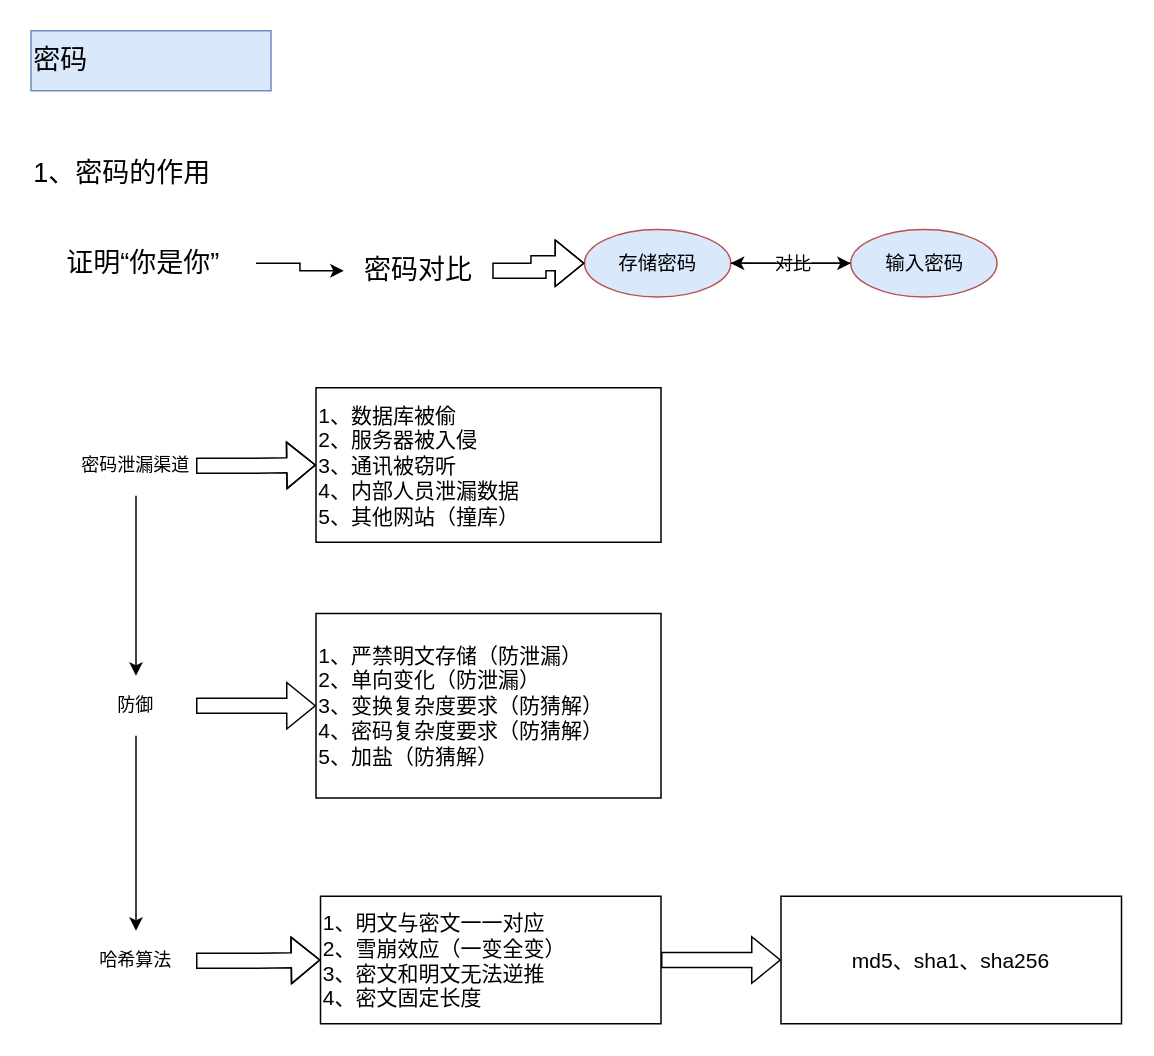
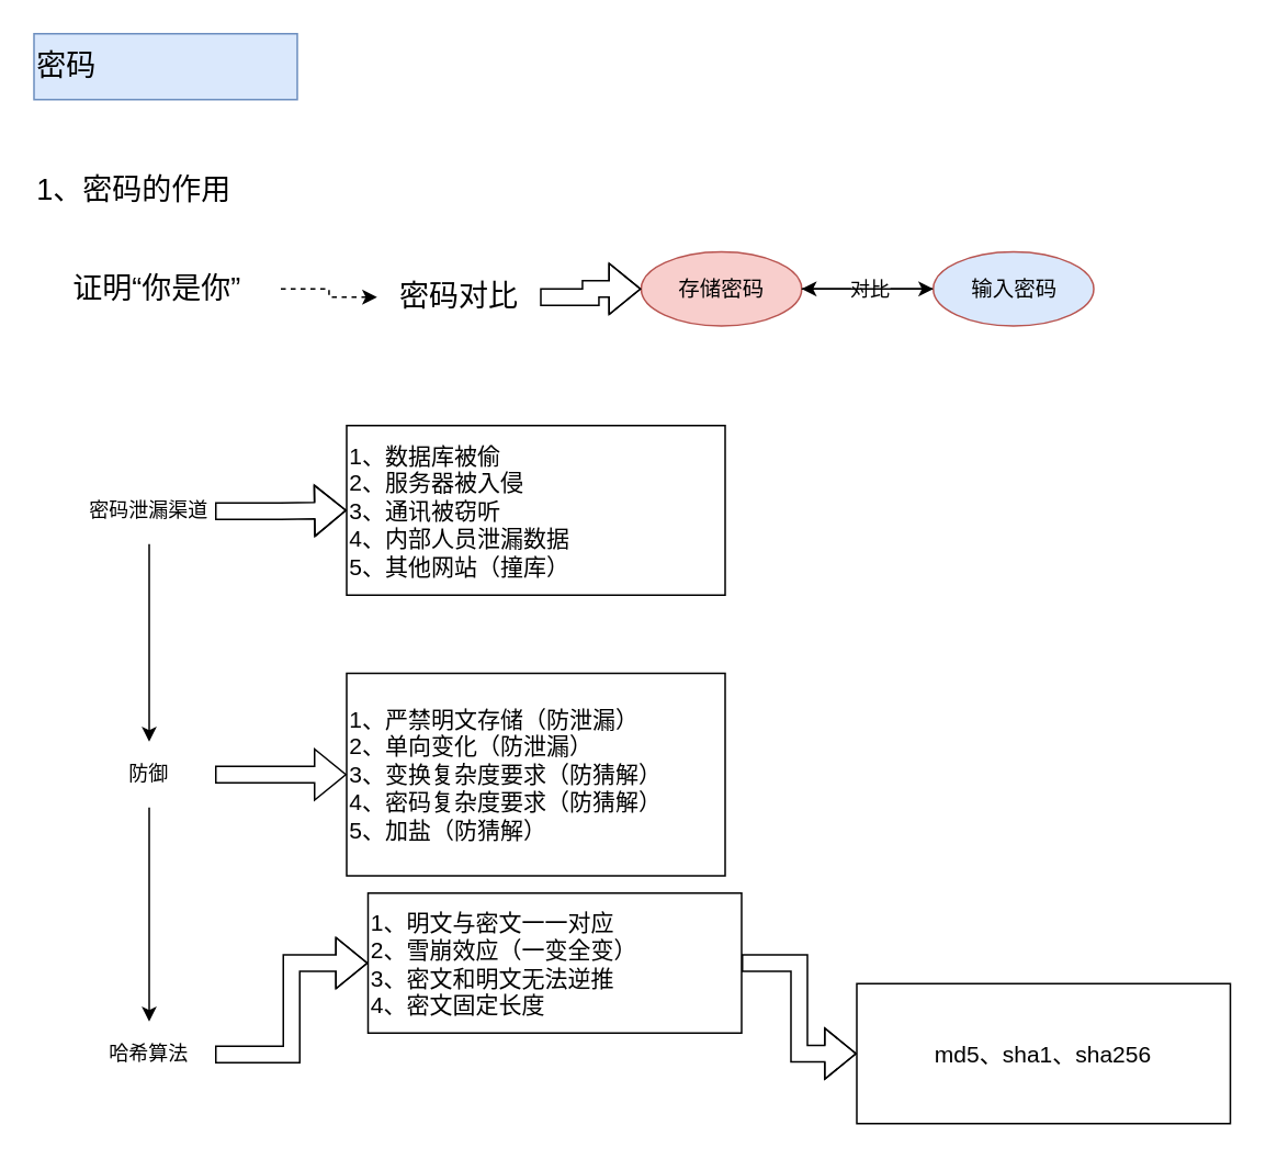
  <mxCell id="0" />
  <mxCell id="1" parent="0" />
  <mxCell id="2" value="密码" style="text;html=1;strokeColor=#6c8ebf;fillColor=#dae8fc;align=left;verticalAlign=middle;whiteSpace=wrap;rounded=0;fontSize=18;" vertex="1" parent="1"><mxGeometry x="20" y="20" width="160" height="40" as="geometry" /></mxCell>
  <mxCell id="3" value="1、密码的作用" style="text;html=1;strokeColor=none;fillColor=none;align=left;verticalAlign=middle;whiteSpace=wrap;rounded=0;fontSize=18;" vertex="1" parent="1"><mxGeometry x="20" y="100" width="150" height="30" as="geometry" /></mxCell>
  <mxCell id="4" value="" style="group" vertex="1" connectable="0" parent="1"><mxGeometry x="20" y="152.5" width="644" height="45" as="geometry" /></mxCell>
  <mxCell id="5" value="证明“你是你”" style="text;html=1;strokeColor=none;fillColor=none;align=center;verticalAlign=middle;whiteSpace=wrap;rounded=0;fontSize=18;" vertex="1" parent="4"><mxGeometry y="7.5" width="150" height="30" as="geometry" /></mxCell>
  <mxCell id="6" value="密码对比" style="text;html=1;strokeColor=none;fillColor=none;align=center;verticalAlign=middle;whiteSpace=wrap;rounded=0;fontSize=18;" vertex="1" parent="4"><mxGeometry x="208.5" y="12.5" width="99" height="30" as="geometry" /></mxCell>
- <mxCell id="7" style="edgeStyle=orthogonalEdgeStyle;rounded=0;orthogonalLoop=1;jettySize=auto;html=1;entryX=0;entryY=0.5;entryDx=0;entryDy=0;" edge="1" parent="4" source="5" target="6"><mxGeometry relative="1" as="geometry" /></mxCell>
- <mxCell id="8" value="存储密码" style="ellipse;whiteSpace=wrap;html=1;fontSize=13;align=center;fillColor=#dae8fc;strokeColor=#b85450;" vertex="1" parent="4"><mxGeometry x="369" width="97.5" height="45" as="geometry" /></mxCell>
+ <mxCell id="7" style="edgeStyle=orthogonalEdgeStyle;rounded=0;orthogonalLoop=1;jettySize=auto;html=1;entryX=0;entryY=0.5;entryDx=0;entryDy=0;dashed=1;" edge="1" parent="4" source="5" target="6"><mxGeometry relative="1" as="geometry" /></mxCell>
+ <mxCell id="8" value="存储密码" style="ellipse;whiteSpace=wrap;html=1;fontSize=13;align=center;fillColor=#f8cecc;strokeColor=#b85450;" vertex="1" parent="4"><mxGeometry x="369" width="97.5" height="45" as="geometry" /></mxCell>
  <mxCell id="9" style="edgeStyle=orthogonalEdgeStyle;rounded=0;orthogonalLoop=1;jettySize=auto;html=1;shape=flexArrow;" edge="1" parent="4" source="6" target="8"><mxGeometry relative="1" as="geometry" /></mxCell>
  <mxCell id="10" style="edgeStyle=orthogonalEdgeStyle;rounded=0;orthogonalLoop=1;jettySize=auto;html=1;" edge="1" parent="4" source="12" target="8"><mxGeometry relative="1" as="geometry" /></mxCell>
  <mxCell id="11" value="对比" style="text;html=1;resizable=0;points=[];align=center;verticalAlign=middle;labelBackgroundColor=#ffffff;" vertex="1" connectable="0" parent="10"><mxGeometry x="-0.025" relative="1" as="geometry"><mxPoint as="offset" /></mxGeometry></mxCell>
  <mxCell id="12" value="输入密码" style="ellipse;whiteSpace=wrap;html=1;fontSize=13;align=center;fillColor=#dae8fc;strokeColor=#b85450;" vertex="1" parent="4"><mxGeometry x="546.5" width="97.5" height="45" as="geometry" /></mxCell>
  <mxCell id="13" style="edgeStyle=orthogonalEdgeStyle;rounded=0;orthogonalLoop=1;jettySize=auto;html=1;" edge="1" parent="4" source="8" target="12"><mxGeometry relative="1" as="geometry" /></mxCell>
  <mxCell id="14" value="" style="edgeStyle=orthogonalEdgeStyle;shape=flexArrow;rounded=0;orthogonalLoop=1;jettySize=auto;html=1;" edge="1" parent="1" source="16" target="26"><mxGeometry relative="1" as="geometry" /></mxCell>
  <mxCell id="15" value="" style="edgeStyle=orthogonalEdgeStyle;rounded=0;orthogonalLoop=1;jettySize=auto;html=1;fontSize=14;" edge="1" parent="1" source="16" target="19"><mxGeometry relative="1" as="geometry" /></mxCell>
  <mxCell id="16" value="密码泄漏渠道" style="text;html=1;strokeColor=none;fillColor=none;align=center;verticalAlign=middle;whiteSpace=wrap;rounded=0;" vertex="1" parent="1"><mxGeometry x="50" y="290" width="80" height="40" as="geometry" /></mxCell>
  <mxCell id="17" value="" style="edgeStyle=orthogonalEdgeStyle;shape=flexArrow;rounded=0;orthogonalLoop=1;jettySize=auto;html=1;fontSize=14;" edge="1" parent="1" source="19" target="25"><mxGeometry relative="1" as="geometry" /></mxCell>
  <mxCell id="18" value="" style="edgeStyle=orthogonalEdgeStyle;rounded=0;orthogonalLoop=1;jettySize=auto;html=1;fontSize=14;" edge="1" parent="1" source="19" target="21"><mxGeometry relative="1" as="geometry" /></mxCell>
  <mxCell id="19" value="防御" style="text;html=1;strokeColor=none;fillColor=none;align=center;verticalAlign=middle;whiteSpace=wrap;rounded=0;" vertex="1" parent="1"><mxGeometry x="50" y="450" width="80" height="40" as="geometry" /></mxCell>
  <mxCell id="20" value="" style="edgeStyle=orthogonalEdgeStyle;rounded=0;orthogonalLoop=1;jettySize=auto;html=1;fontSize=14;shape=flexArrow;" edge="1" parent="1" source="21" target="23"><mxGeometry relative="1" as="geometry" /></mxCell>
  <mxCell id="21" value="哈希算法" style="text;html=1;strokeColor=none;fillColor=none;align=center;verticalAlign=middle;whiteSpace=wrap;rounded=0;" vertex="1" parent="1"><mxGeometry x="50" y="620" width="80" height="40" as="geometry" /></mxCell>
  <mxCell id="22" value="" style="edgeStyle=orthogonalEdgeStyle;shape=flexArrow;rounded=0;orthogonalLoop=1;jettySize=auto;html=1;fontSize=14;" edge="1" parent="1" source="23" target="24"><mxGeometry relative="1" as="geometry" /></mxCell>
- <mxCell id="23" value="1、明文与密文一一对应&lt;br style=&quot;font-size: 14px&quot;&gt;2、雪崩效应（一变全变）&lt;br&gt;3、密文和明文无法逆推&lt;br&gt;4、密文固定长度&lt;br style=&quot;font-size: 14px&quot;&gt;" style="text;html=1;align=left;verticalAlign=middle;whiteSpace=wrap;rounded=0;strokeColor=#000000;fontSize=14;" vertex="1" parent="1"><mxGeometry x="213" y="597" width="227" height="85" as="geometry" /></mxCell>
+ <mxCell id="23" value="1、明文与密文一一对应&lt;br style=&quot;font-size: 14px&quot;&gt;2、雪崩效应（一变全变）&lt;br&gt;3、密文和明文无法逆推&lt;br&gt;4、密文固定长度&lt;br style=&quot;font-size: 14px&quot;&gt;" style="text;html=1;align=left;verticalAlign=middle;whiteSpace=wrap;rounded=0;strokeColor=#000000;fontSize=14;" vertex="1" parent="1"><mxGeometry x="223" y="542" width="227" height="85" as="geometry" /></mxCell>
  <mxCell id="24" value="md5、sha1、sha256&lt;br style=&quot;font-size: 14px&quot;&gt;" style="text;html=1;align=center;verticalAlign=middle;whiteSpace=wrap;rounded=0;strokeColor=#000000;fontSize=14;" vertex="1" parent="1"><mxGeometry x="520" y="597" width="227" height="85" as="geometry" /></mxCell>
  <mxCell id="25" value="1、严禁明文存储（防泄漏）&lt;br style=&quot;font-size: 14px&quot;&gt;2、单向变化（防泄漏）&lt;br style=&quot;font-size: 14px&quot;&gt;3、变换复杂度要求（防猜解）&lt;br&gt;4、密码复杂度要求（防猜解）&lt;br&gt;5、加盐（防猜解）&lt;br style=&quot;font-size: 14px&quot;&gt;" style="text;html=1;align=left;verticalAlign=middle;whiteSpace=wrap;rounded=0;fontSize=14;strokeColor=#000000;" vertex="1" parent="1"><mxGeometry x="210" y="408.5" width="230" height="123" as="geometry" /></mxCell>
  <mxCell id="26" value="1、数据库被偷&lt;br style=&quot;font-size: 14px;&quot;&gt;2、服务器被入侵&lt;br style=&quot;font-size: 14px;&quot;&gt;3、通讯被窃听&lt;br style=&quot;font-size: 14px;&quot;&gt;4、内部人员泄漏数据&lt;br style=&quot;font-size: 14px;&quot;&gt;5、其他网站（撞库）&lt;br style=&quot;font-size: 14px;&quot;&gt;" style="text;html=1;align=left;verticalAlign=middle;whiteSpace=wrap;rounded=0;fontSize=14;strokeColor=#000000;" vertex="1" parent="1"><mxGeometry x="210" y="258" width="230" height="103" as="geometry" /></mxCell>
